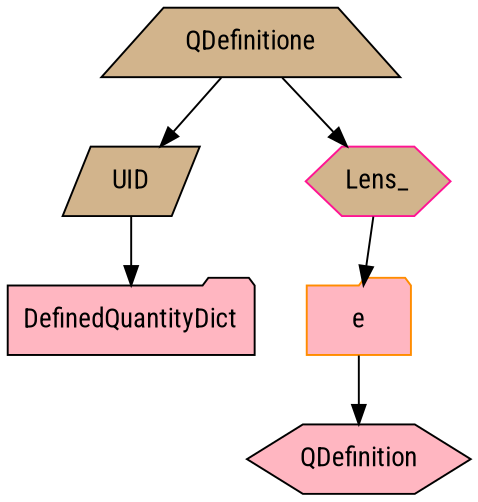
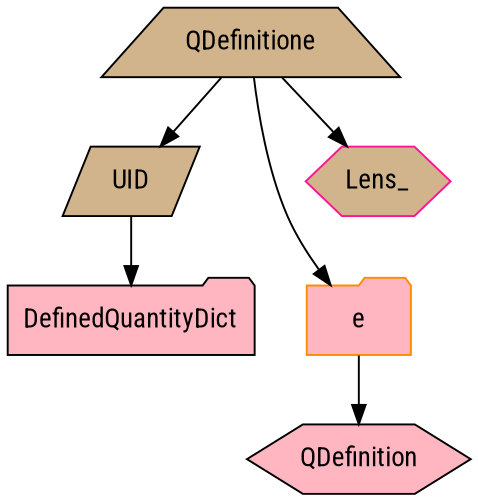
  digraph {
    fontname="Roboto Condensed"
    node [color=black fillcolor=tan fontname="Roboto Condensed" shape=folder style=filled]
    edge [fontname="Roboto Condensed"]
    n1 [label=QDefinitione shape=trapezium]
    UID [shape=parallelogram]
    e [color=darkorange fillcolor=lightpink]
    Lens_ [color=deeppink shape=hexagon]
    DefinedQuantityDict [fillcolor=lightpink]
    QDefinition [fillcolor=lightpink shape=hexagon]
    n1 -> UID
-   Lens_ -> e
+   n1 -> e
    n1 -> Lens_
    UID -> DefinedQuantityDict
    e -> QDefinition
  }
